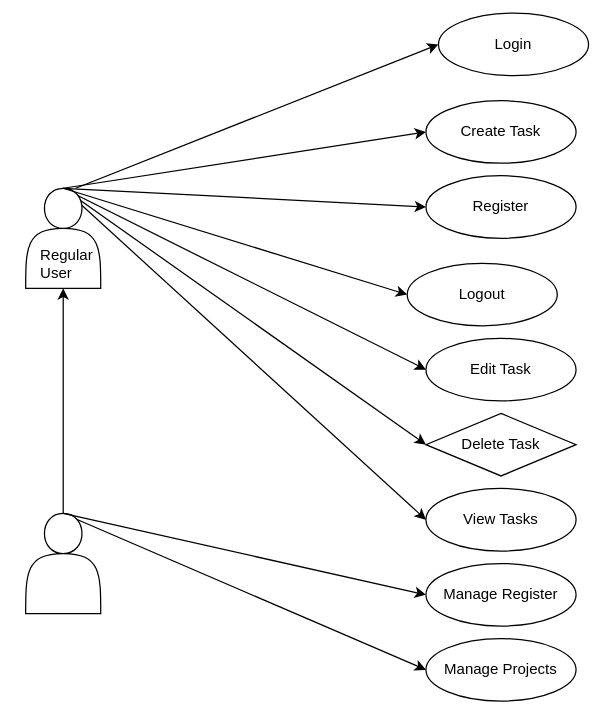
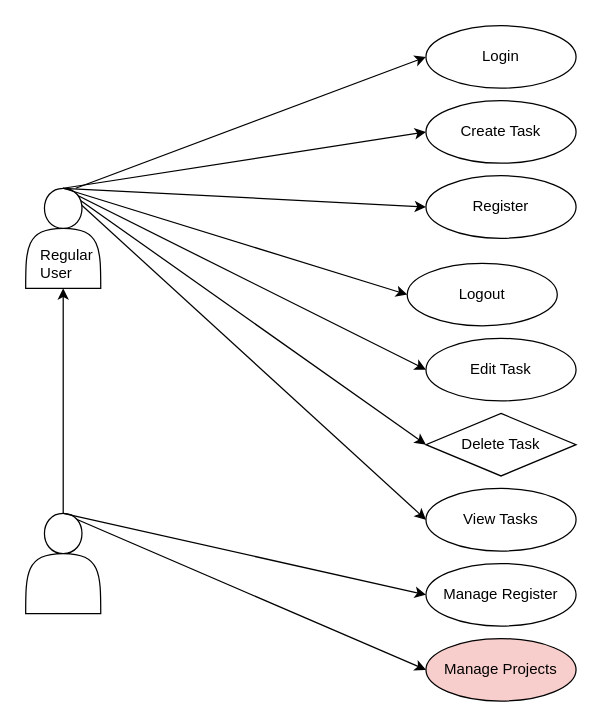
  <mxCell id="0" />
  <mxCell id="1" parent="0" />
  <mxCell id="2" style="rounded=0;orthogonalLoop=1;jettySize=auto;html=1;exitX=0.5;exitY=0;exitDx=0;exitDy=0;entryX=0;entryY=0.5;entryDx=0;entryDy=0;" edge="1" parent="1" source="5" target="12"><mxGeometry relative="1" as="geometry" /></mxCell>
  <mxCell id="3" style="rounded=0;orthogonalLoop=1;jettySize=auto;html=1;exitX=0.5;exitY=0;exitDx=0;exitDy=0;entryX=0;entryY=0.5;entryDx=0;entryDy=0;" edge="1" parent="1" source="5" target="13"><mxGeometry relative="1" as="geometry" /></mxCell>
  <mxCell id="4" style="rounded=0;orthogonalLoop=1;jettySize=auto;html=1;exitX=0.5;exitY=0;exitDx=0;exitDy=0;entryX=0;entryY=0.5;entryDx=0;entryDy=0;" edge="1" parent="1" source="5" target="14"><mxGeometry relative="1" as="geometry" /></mxCell>
  <mxCell id="5" value="" style="shape=actor;verticalAlign=top;whiteSpace=wrap;html=1;" parent="1" vertex="1"><mxGeometry x="20" y="150" width="60" height="80" as="geometry" /></mxCell>
  <mxCell id="6" style="rounded=0;orthogonalLoop=1;jettySize=auto;html=1;exitX=0.5;exitY=0;exitDx=0;exitDy=0;entryX=0;entryY=0.5;entryDx=0;entryDy=0;" edge="1" parent="1" source="7" target="22"><mxGeometry relative="1" as="geometry" /></mxCell>
  <mxCell id="7" value="" style="shape=actor;verticalAlign=top;whiteSpace=wrap;html=1;" parent="1" vertex="1"><mxGeometry x="20" y="410" width="60" height="80" as="geometry" /></mxCell>
- <mxCell id="8" value="Login" style="ellipse;whiteSpace=wrap;html=1;" parent="1" vertex="1"><mxGeometry x="350" y="10" width="120" height="50" as="geometry" /></mxCell>
+ <mxCell id="8" value="Login" style="ellipse;whiteSpace=wrap;html=1;" parent="1" vertex="1"><mxGeometry x="340" y="20" width="120" height="50" as="geometry" /></mxCell>
  <mxCell id="9" value="Register" style="ellipse;whiteSpace=wrap;html=1;" parent="1" vertex="1"><mxGeometry x="340" y="140" width="120" height="50" as="geometry" /></mxCell>
  <mxCell id="10" value="Logout" style="ellipse;whiteSpace=wrap;html=1;" parent="1" vertex="1"><mxGeometry x="325" y="210" width="120" height="50" as="geometry" /></mxCell>
  <mxCell id="11" value="Create Task" style="ellipse;whiteSpace=wrap;html=1;" parent="1" vertex="1"><mxGeometry x="340" y="80" width="120" height="50" as="geometry" /></mxCell>
  <mxCell id="12" value="Edit Task" style="ellipse;whiteSpace=wrap;html=1;" parent="1" vertex="1"><mxGeometry x="340" y="270" width="120" height="50" as="geometry" /></mxCell>
  <mxCell id="13" value="Delete Task" style="rhombus;whiteSpace=wrap;html=1;" parent="1" vertex="1"><mxGeometry x="340" y="330" width="120" height="50" as="geometry" /></mxCell>
  <mxCell id="14" value="View Tasks" style="ellipse;whiteSpace=wrap;html=1;" parent="1" vertex="1"><mxGeometry x="340" y="390" width="120" height="50" as="geometry" /></mxCell>
  <mxCell id="15" value="Manage Register" style="ellipse;whiteSpace=wrap;html=1;" parent="1" vertex="1"><mxGeometry x="340" y="450" width="120" height="50" as="geometry" /></mxCell>
  <mxCell id="16" style="rounded=0;orthogonalLoop=1;html=1;jettySize=auto;entryX=0;entryY=0.5;entryDx=0;entryDy=0;" parent="1" target="8" edge="1"><mxGeometry relative="1" as="geometry"><mxPoint x="60" y="150" as="sourcePoint" /><mxPoint x="300" y="50" as="targetPoint" /></mxGeometry></mxCell>
  <mxCell id="17" style="rounded=0;orthogonalLoop=1;html=1;exitX=0.5;exitY=0;entryX=0;entryY=0.5;jettySize=auto;entryDx=0;entryDy=0;" parent="1" source="5" target="9" edge="1"><mxGeometry relative="1" as="geometry" /></mxCell>
  <mxCell id="18" style="rounded=0;orthogonalLoop=1;html=1;exitX=0.5;exitY=0;entryX=0;entryY=0.5;jettySize=auto;entryDx=0;entryDy=0;" parent="1" source="5" target="10" edge="1"><mxGeometry relative="1" as="geometry" /></mxCell>
  <mxCell id="19" style="rounded=0;orthogonalLoop=1;html=1;exitX=0.5;exitY=0;entryX=0;entryY=0.5;jettySize=auto;entryDx=0;entryDy=0;" parent="1" source="5" target="11" edge="1"><mxGeometry relative="1" as="geometry" /></mxCell>
  <mxCell id="20" style="rounded=0;orthogonalLoop=1;html=1;exitX=0.5;exitY=0;jettySize=auto;entryX=0;entryY=0.5;entryDx=0;entryDy=0;" parent="1" source="7" target="15" edge="1"><mxGeometry relative="1" as="geometry"><mxPoint x="340" y="510" as="targetPoint" /></mxGeometry></mxCell>
  <mxCell id="21" value="" style="endArrow=classic;html=1;rounded=0;entryX=0.5;entryY=1;entryDx=0;entryDy=0;" edge="1" parent="1" source="7" target="5"><mxGeometry width="50" height="50" relative="1" as="geometry"><mxPoint x="60" y="309.289" as="sourcePoint" /><mxPoint x="60" y="259.289" as="targetPoint" /></mxGeometry></mxCell>
- <mxCell id="22" value="Manage Projects" style="ellipse;whiteSpace=wrap;html=1;" vertex="1" parent="1"><mxGeometry x="340" y="510" width="120" height="50" as="geometry" /></mxCell>
+ <mxCell id="22" value="Manage Projects" style="ellipse;whiteSpace=wrap;html=1;fillColor=#f8cecc;" vertex="1" parent="1"><mxGeometry x="340" y="510" width="120" height="50" as="geometry" /></mxCell>
  <mxCell id="23" value="Regular User" style="text;whiteSpace=wrap;html=1;" vertex="1" parent="1"><mxGeometry x="30" y="190" width="70" height="40" as="geometry" /></mxCell>
